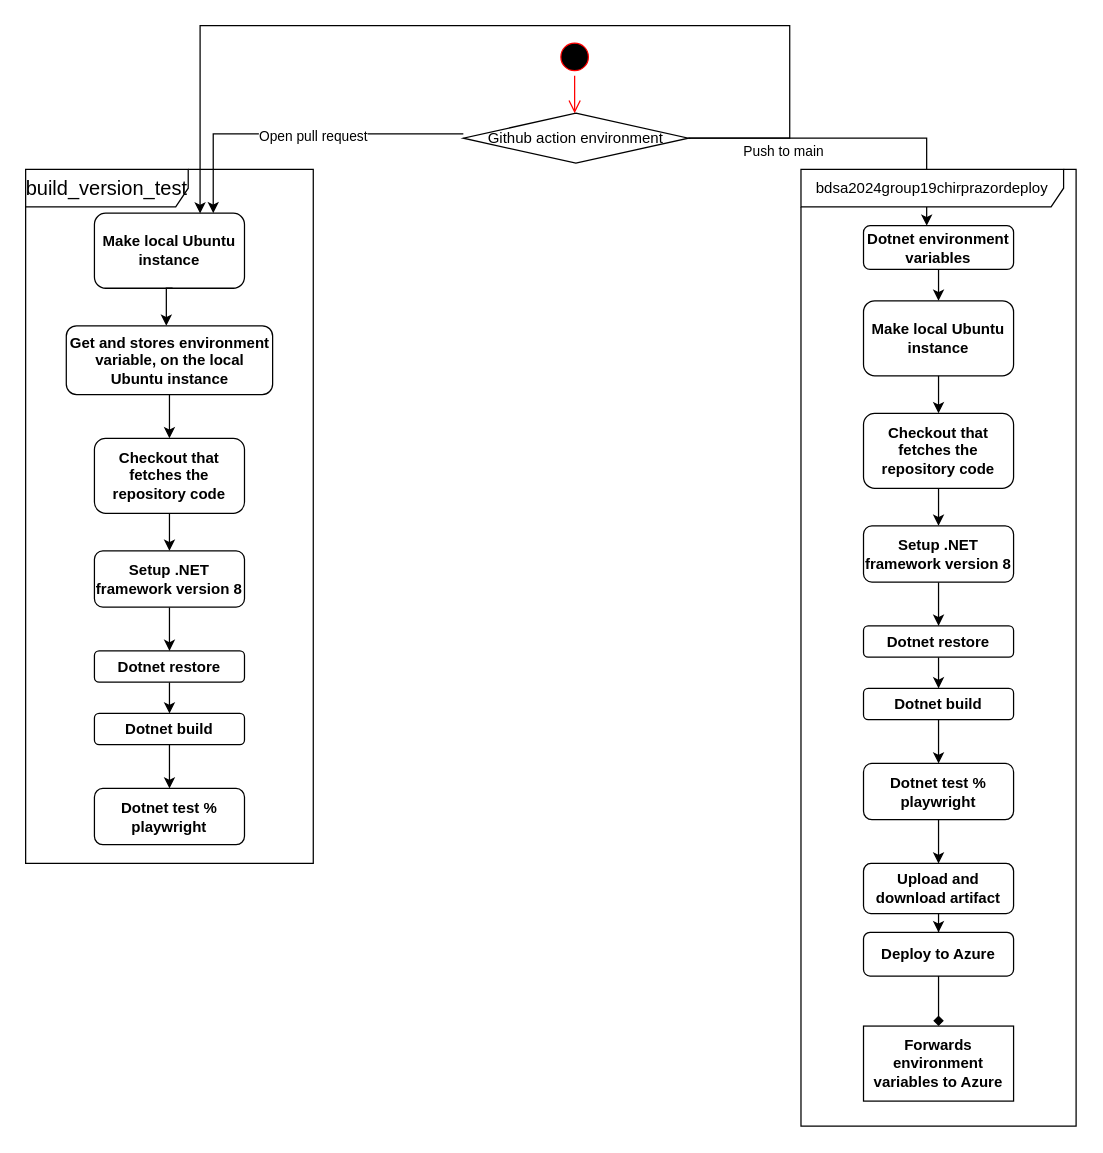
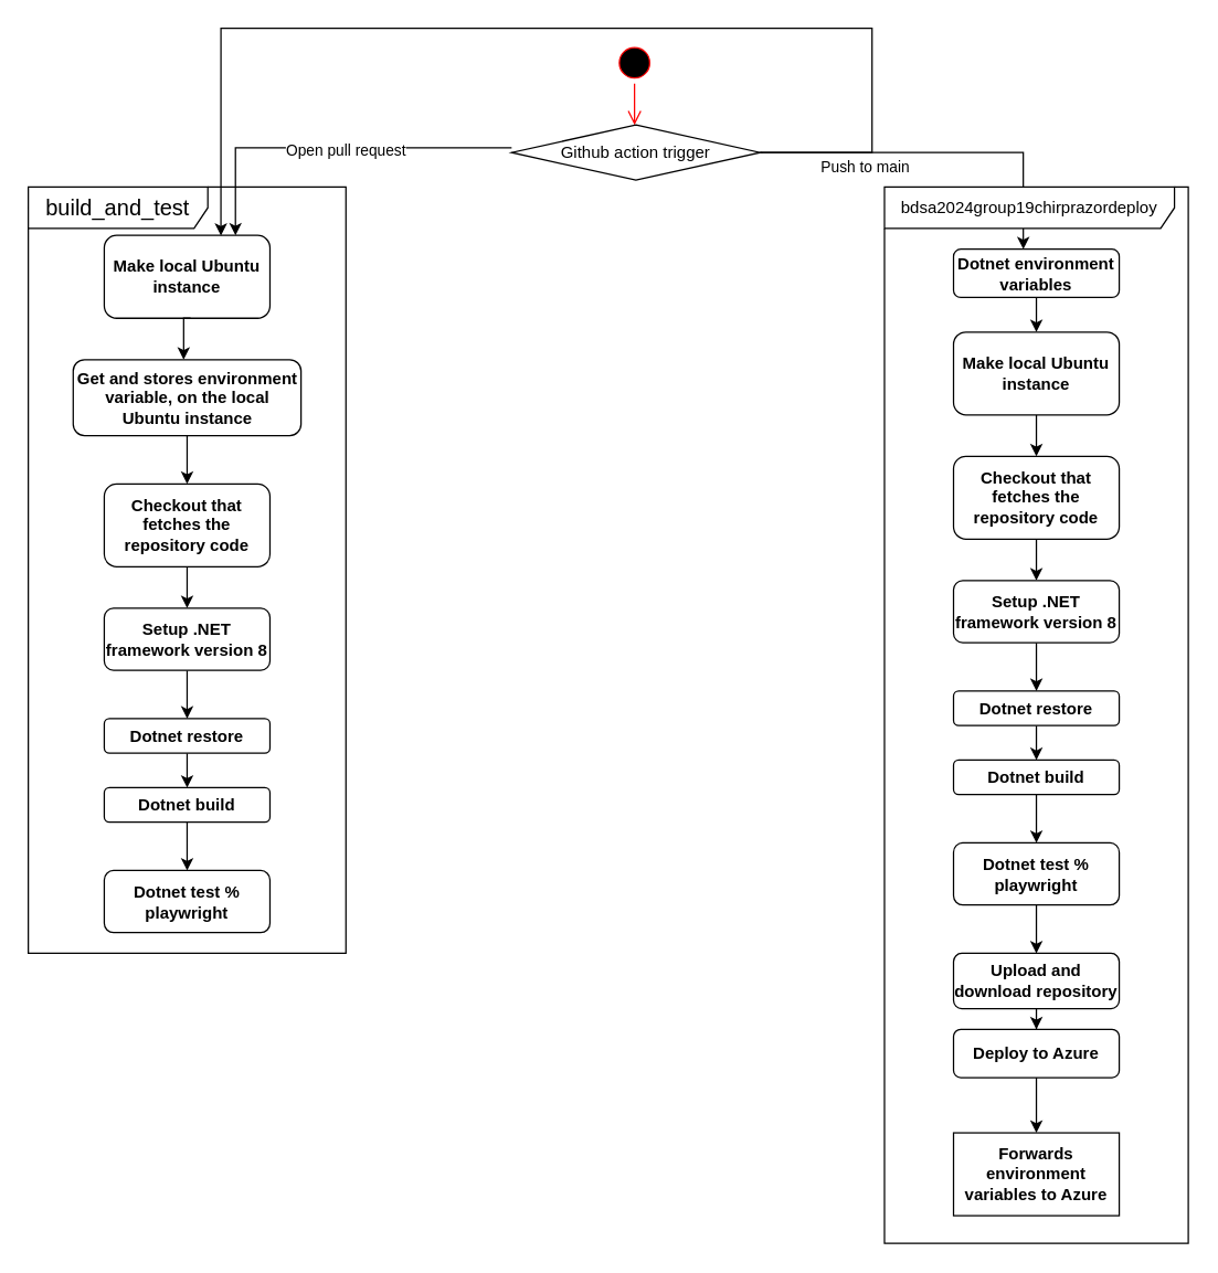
  <mxCell id="0" />
  <mxCell id="1" parent="0" />
  <mxCell id="2" value="" style="ellipse;html=1;shape=startState;fillColor=#000000;strokeColor=#ff0000;" vertex="1" parent="1"><mxGeometry x="444" y="30" width="30" height="30" as="geometry" /></mxCell>
  <mxCell id="3" value="" style="edgeStyle=orthogonalEdgeStyle;html=1;verticalAlign=bottom;endArrow=open;endSize=8;strokeColor=#ff0000;rounded=0;" edge="1" source="2" parent="1"><mxGeometry relative="1" as="geometry"><mxPoint x="459" y="90" as="targetPoint" /></mxGeometry></mxCell>
  <mxCell id="4" value="&lt;b&gt;Make local Ubuntu instance&lt;/b&gt;" style="rounded=1;whiteSpace=wrap;html=1;" vertex="1" parent="1"><mxGeometry x="75" y="170" width="120" height="60" as="geometry" /></mxCell>
  <mxCell id="5" style="edgeStyle=orthogonalEdgeStyle;rounded=0;orthogonalLoop=1;jettySize=auto;html=1;" edge="1" parent="1" source="11"><mxGeometry relative="1" as="geometry"><mxPoint x="135" y="350" as="targetPoint" /></mxGeometry></mxCell>
  <mxCell id="6" style="edgeStyle=orthogonalEdgeStyle;rounded=0;orthogonalLoop=1;jettySize=auto;html=1;" edge="1" parent="1" source="12"><mxGeometry relative="1" as="geometry"><mxPoint x="135" y="440" as="targetPoint" /></mxGeometry></mxCell>
- <mxCell id="7" value="&lt;font style=&quot;font-size: 16px;&quot;&gt;build_version_test&lt;/font&gt;" style="shape=umlFrame;whiteSpace=wrap;html=1;pointerEvents=0;recursiveResize=0;container=1;collapsible=0;width=130;height=30;" vertex="1" parent="1"><mxGeometry x="20" y="135" width="230" height="555" as="geometry" /></mxCell>
+ <mxCell id="7" value="&lt;font style=&quot;font-size: 16px;&quot;&gt;build_and_test&lt;/font&gt;" style="shape=umlFrame;whiteSpace=wrap;html=1;pointerEvents=0;recursiveResize=0;container=1;collapsible=0;width=130;height=30;" vertex="1" parent="1"><mxGeometry x="20" y="135" width="230" height="555" as="geometry" /></mxCell>
  <mxCell id="8" style="edgeStyle=orthogonalEdgeStyle;rounded=0;orthogonalLoop=1;jettySize=auto;html=1;" edge="1" parent="7"><mxGeometry relative="1" as="geometry"><mxPoint x="150" y="35" as="targetPoint" /><mxPoint x="350" y="-28.45" as="sourcePoint" /><Array as="points"><mxPoint x="150" y="-28" /><mxPoint x="150" y="35" /></Array></mxGeometry></mxCell>
  <mxCell id="9" value="Open pull request" style="edgeLabel;html=1;align=center;verticalAlign=middle;resizable=0;points=[];" vertex="1" connectable="0" parent="8"><mxGeometry x="-0.081" y="2" relative="1" as="geometry"><mxPoint as="offset" /></mxGeometry></mxCell>
  <mxCell id="10" style="edgeStyle=orthogonalEdgeStyle;rounded=0;orthogonalLoop=1;jettySize=auto;html=1;exitX=0.5;exitY=1;exitDx=0;exitDy=0;" edge="1" parent="7"><mxGeometry relative="1" as="geometry"><mxPoint x="112.5" y="125" as="targetPoint" /><mxPoint x="117.5" y="95" as="sourcePoint" /></mxGeometry></mxCell>
  <mxCell id="11" value="&lt;b&gt;Get and stores environment variable, on the local Ubuntu instance&lt;/b&gt;" style="rounded=1;whiteSpace=wrap;html=1;" vertex="1" parent="7"><mxGeometry x="32.5" y="125" width="165" height="55" as="geometry" /></mxCell>
  <mxCell id="12" value="&lt;b&gt;Checkout that fetches the repository code&lt;/b&gt;" style="rounded=1;whiteSpace=wrap;html=1;" vertex="1" parent="7"><mxGeometry x="55" y="215" width="120" height="60" as="geometry" /></mxCell>
  <mxCell id="13" style="edgeStyle=orthogonalEdgeStyle;rounded=0;orthogonalLoop=1;jettySize=auto;html=1;entryX=0.5;entryY=0;entryDx=0;entryDy=0;" edge="1" parent="7" source="14" target="16"><mxGeometry relative="1" as="geometry" /></mxCell>
  <mxCell id="14" value="&lt;b&gt;Setup .NET framework version 8&lt;/b&gt;" style="rounded=1;whiteSpace=wrap;html=1;" vertex="1" parent="7"><mxGeometry x="55" y="305" width="120" height="45" as="geometry" /></mxCell>
  <mxCell id="15" style="edgeStyle=orthogonalEdgeStyle;rounded=0;orthogonalLoop=1;jettySize=auto;html=1;entryX=0.5;entryY=0;entryDx=0;entryDy=0;" edge="1" parent="7" source="16" target="18"><mxGeometry relative="1" as="geometry" /></mxCell>
  <mxCell id="16" value="&lt;b&gt;Dotnet restore&lt;/b&gt;" style="rounded=1;whiteSpace=wrap;html=1;" vertex="1" parent="7"><mxGeometry x="55" y="385" width="120" height="25" as="geometry" /></mxCell>
  <mxCell id="17" style="edgeStyle=orthogonalEdgeStyle;rounded=0;orthogonalLoop=1;jettySize=auto;html=1;entryX=0.5;entryY=0;entryDx=0;entryDy=0;" edge="1" parent="7" source="18" target="19"><mxGeometry relative="1" as="geometry" /></mxCell>
  <mxCell id="18" value="&lt;b&gt;Dotnet build&lt;/b&gt;" style="rounded=1;whiteSpace=wrap;html=1;" vertex="1" parent="7"><mxGeometry x="55" y="435" width="120" height="25" as="geometry" /></mxCell>
  <mxCell id="19" value="&lt;b&gt;Dotnet test % playwright&lt;/b&gt;" style="rounded=1;whiteSpace=wrap;html=1;" vertex="1" parent="7"><mxGeometry x="55" y="495" width="120" height="45" as="geometry" /></mxCell>
  <mxCell id="20" style="edgeStyle=orthogonalEdgeStyle;rounded=0;orthogonalLoop=1;jettySize=auto;html=1;entryX=0.421;entryY=0;entryDx=0;entryDy=0;entryPerimeter=0;" edge="1" parent="1" source="23" target="26"><mxGeometry relative="1" as="geometry"><mxPoint x="740" y="130" as="targetPoint" /><Array as="points"><mxPoint x="741" y="110" /></Array></mxGeometry></mxCell>
  <mxCell id="21" value="Push to main" style="edgeLabel;html=1;align=center;verticalAlign=middle;resizable=0;points=[];" vertex="1" connectable="0" parent="20"><mxGeometry x="-0.433" y="-1" relative="1" as="geometry"><mxPoint x="1" y="9" as="offset" /></mxGeometry></mxCell>
  <mxCell id="22" style="edgeStyle=orthogonalEdgeStyle;rounded=0;orthogonalLoop=1;jettySize=auto;html=1;entryX=0.704;entryY=0.003;entryDx=0;entryDy=0;entryPerimeter=0;" edge="1" parent="1" source="23" target="4"><mxGeometry relative="1" as="geometry"><mxPoint x="330" y="30" as="targetPoint" /><Array as="points"><mxPoint x="631" y="110" /><mxPoint x="631" y="20" /><mxPoint x="159" y="20" /></Array></mxGeometry></mxCell>
- <mxCell id="23" value="Github action environment" style="rhombus;whiteSpace=wrap;html=1;" vertex="1" parent="1"><mxGeometry x="370" y="90" width="180" height="40" as="geometry" /></mxCell>
+ <mxCell id="23" value="Github action trigger" style="rhombus;whiteSpace=wrap;html=1;" vertex="1" parent="1"><mxGeometry x="370" y="90" width="180" height="40" as="geometry" /></mxCell>
  <mxCell id="24" value="bdsa2024group19chirprazordeploy" style="shape=umlFrame;whiteSpace=wrap;html=1;pointerEvents=0;recursiveResize=0;container=1;collapsible=0;width=210;height=30;" vertex="1" parent="1"><mxGeometry x="640" y="135" width="220" height="765" as="geometry" /></mxCell>
  <mxCell id="25" style="edgeStyle=orthogonalEdgeStyle;rounded=0;orthogonalLoop=1;jettySize=auto;html=1;entryX=0.5;entryY=0;entryDx=0;entryDy=0;" edge="1" parent="24" source="26"><mxGeometry relative="1" as="geometry"><mxPoint x="110" y="105" as="targetPoint" /></mxGeometry></mxCell>
  <mxCell id="26" value="&lt;b&gt;Dotnet environment variables&lt;/b&gt;" style="rounded=1;whiteSpace=wrap;html=1;" vertex="1" parent="24"><mxGeometry x="50" y="45" width="120" height="35" as="geometry" /></mxCell>
  <mxCell id="27" style="edgeStyle=orthogonalEdgeStyle;rounded=0;orthogonalLoop=1;jettySize=auto;html=1;entryX=0.5;entryY=0;entryDx=0;entryDy=0;" edge="1" parent="24" source="28" target="30"><mxGeometry relative="1" as="geometry" /></mxCell>
  <mxCell id="28" value="&lt;b&gt;Make local Ubuntu instance&lt;/b&gt;" style="rounded=1;whiteSpace=wrap;html=1;" vertex="1" parent="24"><mxGeometry x="50" y="105" width="120" height="60" as="geometry" /></mxCell>
  <mxCell id="29" style="edgeStyle=orthogonalEdgeStyle;rounded=0;orthogonalLoop=1;jettySize=auto;html=1;entryX=0.5;entryY=0;entryDx=0;entryDy=0;" edge="1" parent="24" source="30" target="32"><mxGeometry relative="1" as="geometry" /></mxCell>
  <mxCell id="30" value="&lt;b&gt;Checkout that fetches the repository code&lt;/b&gt;" style="rounded=1;whiteSpace=wrap;html=1;" vertex="1" parent="24"><mxGeometry x="50" y="195" width="120" height="60" as="geometry" /></mxCell>
  <mxCell id="31" style="edgeStyle=orthogonalEdgeStyle;rounded=0;orthogonalLoop=1;jettySize=auto;html=1;entryX=0.5;entryY=0;entryDx=0;entryDy=0;" edge="1" parent="24" source="32" target="34"><mxGeometry relative="1" as="geometry" /></mxCell>
  <mxCell id="32" value="&lt;b&gt;Setup .NET framework version 8&lt;/b&gt;" style="rounded=1;whiteSpace=wrap;html=1;" vertex="1" parent="24"><mxGeometry x="50" y="285" width="120" height="45" as="geometry" /></mxCell>
  <mxCell id="33" style="edgeStyle=orthogonalEdgeStyle;rounded=0;orthogonalLoop=1;jettySize=auto;html=1;entryX=0.5;entryY=0;entryDx=0;entryDy=0;" edge="1" parent="24" source="34" target="36"><mxGeometry relative="1" as="geometry" /></mxCell>
  <mxCell id="34" value="&lt;b&gt;Dotnet restore&lt;/b&gt;" style="rounded=1;whiteSpace=wrap;html=1;" vertex="1" parent="24"><mxGeometry x="50" y="365" width="120" height="25" as="geometry" /></mxCell>
  <mxCell id="35" style="edgeStyle=orthogonalEdgeStyle;rounded=0;orthogonalLoop=1;jettySize=auto;html=1;entryX=0.5;entryY=0;entryDx=0;entryDy=0;" edge="1" parent="24" source="36" target="38"><mxGeometry relative="1" as="geometry" /></mxCell>
  <mxCell id="36" value="&lt;b&gt;Dotnet build&lt;/b&gt;" style="rounded=1;whiteSpace=wrap;html=1;" vertex="1" parent="24"><mxGeometry x="50" y="415" width="120" height="25" as="geometry" /></mxCell>
  <mxCell id="37" style="edgeStyle=orthogonalEdgeStyle;rounded=0;orthogonalLoop=1;jettySize=auto;html=1;entryX=0.5;entryY=0;entryDx=0;entryDy=0;" edge="1" parent="24" source="38" target="40"><mxGeometry relative="1" as="geometry" /></mxCell>
  <mxCell id="38" value="&lt;b&gt;Dotnet test % playwright&lt;/b&gt;" style="rounded=1;whiteSpace=wrap;html=1;" vertex="1" parent="24"><mxGeometry x="50" y="475" width="120" height="45" as="geometry" /></mxCell>
  <mxCell id="39" style="edgeStyle=orthogonalEdgeStyle;rounded=0;orthogonalLoop=1;jettySize=auto;html=1;entryX=0.5;entryY=0;entryDx=0;entryDy=0;" edge="1" parent="24" source="40" target="42"><mxGeometry relative="1" as="geometry" /></mxCell>
- <mxCell id="40" value="&lt;b&gt;Upload and download&amp;nbsp;&lt;/b&gt;&lt;b&gt;artifact&lt;/b&gt;" style="rounded=1;whiteSpace=wrap;html=1;" vertex="1" parent="24"><mxGeometry x="50" y="555" width="120" height="40" as="geometry" /></mxCell>
- <mxCell id="41" style="edgeStyle=orthogonalEdgeStyle;rounded=0;orthogonalLoop=1;jettySize=auto;html=1;entryX=0.5;entryY=0;entryDx=0;entryDy=0;endArrow=diamond;" edge="1" parent="24" source="42" target="43"><mxGeometry relative="1" as="geometry" /></mxCell>
+ <mxCell id="40" value="&lt;b&gt;Upload and download&amp;nbsp;&lt;/b&gt;&lt;b&gt;repository&lt;/b&gt;" style="rounded=1;whiteSpace=wrap;html=1;" vertex="1" parent="24"><mxGeometry x="50" y="555" width="120" height="40" as="geometry" /></mxCell>
+ <mxCell id="41" style="edgeStyle=orthogonalEdgeStyle;rounded=0;orthogonalLoop=1;jettySize=auto;html=1;entryX=0.5;entryY=0;entryDx=0;entryDy=0;" edge="1" parent="24" source="42" target="43"><mxGeometry relative="1" as="geometry" /></mxCell>
  <mxCell id="42" value="&lt;b&gt;Deploy to Azure&lt;/b&gt;" style="rounded=1;whiteSpace=wrap;html=1;" vertex="1" parent="24"><mxGeometry x="50" y="610" width="120" height="35" as="geometry" /></mxCell>
  <mxCell id="43" value="&lt;b&gt;Forwards environment variables to Azure&lt;/b&gt;" style="whiteSpace=wrap;html=1;rounded=0;" vertex="1" parent="24"><mxGeometry x="50" y="685" width="120" height="60" as="geometry" /></mxCell>
